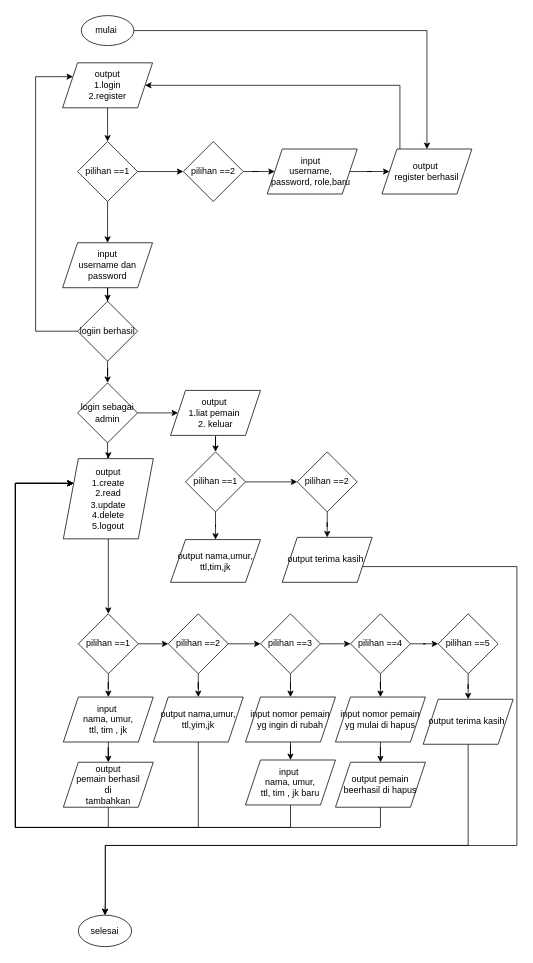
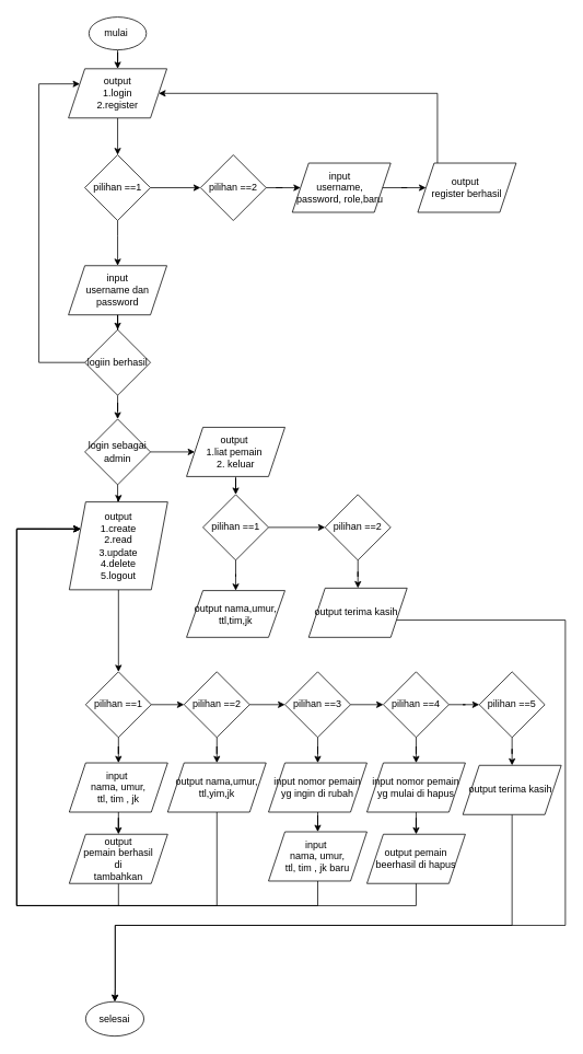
  <mxCell id="0" />
  <mxCell id="1" parent="0" />
- <mxCell id="2" value="" style="edgeStyle=orthogonalEdgeStyle;rounded=0;orthogonalLoop=1;jettySize=auto;html=1;" parent="1" source="3" target="37" edge="1"><mxGeometry relative="1" as="geometry" /></mxCell>
+ <mxCell id="2" value="" style="edgeStyle=orthogonalEdgeStyle;rounded=0;orthogonalLoop=1;jettySize=auto;html=1;" parent="1" source="3" target="17" edge="1"><mxGeometry relative="1" as="geometry" /></mxCell>
  <mxCell id="3" value="mulai&amp;nbsp;" style="ellipse;whiteSpace=wrap;html=1;" parent="1" vertex="1"><mxGeometry x="108" y="20" width="70" height="40" as="geometry" /></mxCell>
  <mxCell id="4" value="" style="edgeStyle=orthogonalEdgeStyle;rounded=0;orthogonalLoop=1;jettySize=auto;html=1;" parent="1" source="6" target="8" edge="1"><mxGeometry relative="1" as="geometry" /></mxCell>
  <mxCell id="5" value="" style="edgeStyle=orthogonalEdgeStyle;rounded=0;orthogonalLoop=1;jettySize=auto;html=1;" parent="1" source="6" target="10" edge="1"><mxGeometry relative="1" as="geometry"><Array as="points"><mxPoint x="143" y="287" /><mxPoint x="143" y="287" /></Array></mxGeometry></mxCell>
  <mxCell id="6" value="pilihan ==1" style="rhombus;whiteSpace=wrap;html=1;" parent="1" vertex="1"><mxGeometry x="103" y="188" width="80" height="80" as="geometry" /></mxCell>
  <mxCell id="7" value="" style="edgeStyle=orthogonalEdgeStyle;rounded=0;orthogonalLoop=1;jettySize=auto;html=1;" parent="1" source="8" target="12" edge="1"><mxGeometry relative="1" as="geometry" /></mxCell>
  <mxCell id="8" value="pilihan ==2" style="rhombus;whiteSpace=wrap;html=1;" parent="1" vertex="1"><mxGeometry x="244" y="188" width="80" height="80" as="geometry" /></mxCell>
  <mxCell id="9" value="" style="edgeStyle=orthogonalEdgeStyle;rounded=0;orthogonalLoop=1;jettySize=auto;html=1;" parent="1" source="10" target="15" edge="1"><mxGeometry relative="1" as="geometry" /></mxCell>
  <mxCell id="10" value="input&lt;div&gt;&amp;nbsp;username dan&amp;nbsp;&lt;/div&gt;&lt;div&gt;password&lt;/div&gt;" style="shape=parallelogram;perimeter=parallelogramPerimeter;whiteSpace=wrap;html=1;fixedSize=1;" parent="1" vertex="1"><mxGeometry x="83" y="323" width="120" height="60" as="geometry" /></mxCell>
  <mxCell id="11" value="" style="edgeStyle=orthogonalEdgeStyle;rounded=0;orthogonalLoop=1;jettySize=auto;html=1;" parent="1" source="12" target="37" edge="1"><mxGeometry relative="1" as="geometry" /></mxCell>
  <mxCell id="12" value="input&amp;nbsp;&lt;div&gt;username,&amp;nbsp; password, role,baru&amp;nbsp;&lt;/div&gt;" style="shape=parallelogram;perimeter=parallelogramPerimeter;whiteSpace=wrap;html=1;fixedSize=1;" parent="1" vertex="1"><mxGeometry x="356" y="198" width="120" height="60" as="geometry" /></mxCell>
  <mxCell id="13" style="edgeStyle=orthogonalEdgeStyle;rounded=0;orthogonalLoop=1;jettySize=auto;html=1;entryX=0;entryY=0.25;entryDx=0;entryDy=0;" edge="1" parent="1" source="15" target="17"><mxGeometry relative="1" as="geometry"><Array as="points"><mxPoint x="47" y="441" /><mxPoint x="47" y="102" /></Array></mxGeometry></mxCell>
  <mxCell id="14" value="" style="edgeStyle=orthogonalEdgeStyle;rounded=0;orthogonalLoop=1;jettySize=auto;html=1;" edge="1" parent="1" source="15" target="64"><mxGeometry relative="1" as="geometry" /></mxCell>
  <mxCell id="15" value="logiin berhasil" style="rhombus;whiteSpace=wrap;html=1;" parent="1" vertex="1"><mxGeometry x="103" y="401" width="80" height="80" as="geometry" /></mxCell>
  <mxCell id="16" value="" style="edgeStyle=orthogonalEdgeStyle;rounded=0;orthogonalLoop=1;jettySize=auto;html=1;" edge="1" parent="1" source="17" target="6"><mxGeometry relative="1" as="geometry" /></mxCell>
  <mxCell id="17" value="output&lt;div&gt;1.login&lt;/div&gt;&lt;div&gt;2.register&lt;/div&gt;" style="shape=parallelogram;perimeter=parallelogramPerimeter;whiteSpace=wrap;html=1;fixedSize=1;" parent="1" vertex="1"><mxGeometry x="83" y="83" width="120" height="60" as="geometry" /></mxCell>
  <mxCell id="18" value="" style="edgeStyle=orthogonalEdgeStyle;rounded=0;orthogonalLoop=1;jettySize=auto;html=1;" parent="1" source="19" target="22" edge="1"><mxGeometry relative="1" as="geometry" /></mxCell>
  <mxCell id="19" value="output&lt;div&gt;1.create&lt;/div&gt;&lt;div&gt;2.read&lt;/div&gt;&lt;div&gt;3.update&lt;/div&gt;&lt;div&gt;4.delete&lt;/div&gt;&lt;div&gt;5.logout&lt;/div&gt;" style="shape=parallelogram;perimeter=parallelogramPerimeter;whiteSpace=wrap;html=1;fixedSize=1;" parent="1" vertex="1"><mxGeometry x="84" y="611" width="120" height="107" as="geometry" /></mxCell>
  <mxCell id="20" value="" style="edgeStyle=orthogonalEdgeStyle;rounded=0;orthogonalLoop=1;jettySize=auto;html=1;" parent="1" source="22" target="25" edge="1"><mxGeometry relative="1" as="geometry" /></mxCell>
  <mxCell id="21" value="" style="edgeStyle=orthogonalEdgeStyle;rounded=0;orthogonalLoop=1;jettySize=auto;html=1;" parent="1" source="22" target="35" edge="1"><mxGeometry relative="1" as="geometry" /></mxCell>
  <mxCell id="22" value="pilihan ==1" style="rhombus;whiteSpace=wrap;html=1;" parent="1" vertex="1"><mxGeometry x="104" y="818" width="80" height="80" as="geometry" /></mxCell>
  <mxCell id="23" value="" style="edgeStyle=orthogonalEdgeStyle;rounded=0;orthogonalLoop=1;jettySize=auto;html=1;" parent="1" source="25" target="28" edge="1"><mxGeometry relative="1" as="geometry" /></mxCell>
  <mxCell id="24" value="" style="edgeStyle=orthogonalEdgeStyle;rounded=0;orthogonalLoop=1;jettySize=auto;html=1;" parent="1" source="25" target="46" edge="1"><mxGeometry relative="1" as="geometry" /></mxCell>
  <mxCell id="25" value="pilihan ==2" style="rhombus;whiteSpace=wrap;html=1;" parent="1" vertex="1"><mxGeometry x="224" y="818" width="80" height="80" as="geometry" /></mxCell>
  <mxCell id="26" value="" style="edgeStyle=orthogonalEdgeStyle;rounded=0;orthogonalLoop=1;jettySize=auto;html=1;" parent="1" source="28" target="31" edge="1"><mxGeometry relative="1" as="geometry" /></mxCell>
  <mxCell id="27" value="" style="edgeStyle=orthogonalEdgeStyle;rounded=0;orthogonalLoop=1;jettySize=auto;html=1;" parent="1" source="28" target="48" edge="1"><mxGeometry relative="1" as="geometry" /></mxCell>
  <mxCell id="28" value="pilihan ==3" style="rhombus;whiteSpace=wrap;html=1;" parent="1" vertex="1"><mxGeometry x="347" y="818" width="80" height="80" as="geometry" /></mxCell>
  <mxCell id="29" value="" style="edgeStyle=orthogonalEdgeStyle;rounded=0;orthogonalLoop=1;jettySize=auto;html=1;" parent="1" source="31" target="33" edge="1"><mxGeometry relative="1" as="geometry" /></mxCell>
  <mxCell id="30" value="" style="edgeStyle=orthogonalEdgeStyle;rounded=0;orthogonalLoop=1;jettySize=auto;html=1;" parent="1" source="31" target="52" edge="1"><mxGeometry relative="1" as="geometry" /></mxCell>
  <mxCell id="31" value="pilihan ==4" style="rhombus;whiteSpace=wrap;html=1;" parent="1" vertex="1"><mxGeometry x="467" y="818" width="80" height="80" as="geometry" /></mxCell>
  <mxCell id="32" value="" style="edgeStyle=orthogonalEdgeStyle;rounded=0;orthogonalLoop=1;jettySize=auto;html=1;" parent="1" source="33" target="58" edge="1"><mxGeometry relative="1" as="geometry" /></mxCell>
  <mxCell id="33" value="pilihan ==5" style="rhombus;whiteSpace=wrap;html=1;" parent="1" vertex="1"><mxGeometry x="584" y="818" width="80" height="80" as="geometry" /></mxCell>
  <mxCell id="34" value="" style="edgeStyle=orthogonalEdgeStyle;rounded=0;orthogonalLoop=1;jettySize=auto;html=1;" edge="1" parent="1" source="35" target="39"><mxGeometry relative="1" as="geometry" /></mxCell>
  <mxCell id="35" value="input&amp;nbsp;&lt;div&gt;nama, umur,&lt;/div&gt;&lt;div&gt;ttl, tim , jk&lt;/div&gt;" style="shape=parallelogram;perimeter=parallelogramPerimeter;whiteSpace=wrap;html=1;fixedSize=1;" parent="1" vertex="1"><mxGeometry x="84" y="929" width="120" height="60" as="geometry" /></mxCell>
  <mxCell id="36" style="edgeStyle=orthogonalEdgeStyle;rounded=0;orthogonalLoop=1;jettySize=auto;html=1;entryX=1;entryY=0.5;entryDx=0;entryDy=0;" parent="1" source="37" target="17" edge="1"><mxGeometry relative="1" as="geometry"><mxPoint x="503" y="59" as="targetPoint" /><Array as="points"><mxPoint x="533" y="113" /></Array></mxGeometry></mxCell>
  <mxCell id="37" value="output&amp;nbsp;&lt;div&gt;register berhasil&lt;/div&gt;" style="shape=parallelogram;perimeter=parallelogramPerimeter;whiteSpace=wrap;html=1;fixedSize=1;" parent="1" vertex="1"><mxGeometry x="509" y="198" width="120" height="60" as="geometry" /></mxCell>
  <mxCell id="38" style="edgeStyle=orthogonalEdgeStyle;rounded=0;orthogonalLoop=1;jettySize=auto;html=1;entryX=0;entryY=0.25;entryDx=0;entryDy=0;" edge="1" parent="1" source="39" target="19"><mxGeometry relative="1" as="geometry"><Array as="points"><mxPoint x="144" y="1103" /><mxPoint x="20" y="1103" /><mxPoint x="20" y="644" /></Array></mxGeometry></mxCell>
  <mxCell id="39" value="output&lt;div&gt;pemain berhasil&lt;/div&gt;&lt;div&gt;&amp;nbsp;di&amp;nbsp;&lt;/div&gt;&lt;div&gt;tambahkan&lt;/div&gt;" style="shape=parallelogram;perimeter=parallelogramPerimeter;whiteSpace=wrap;html=1;fixedSize=1;" parent="1" vertex="1"><mxGeometry x="84" y="1016" width="120" height="60" as="geometry" /></mxCell>
  <mxCell id="40" value="" style="edgeStyle=orthogonalEdgeStyle;rounded=0;orthogonalLoop=1;jettySize=auto;html=1;" parent="1" source="41" target="44" edge="1"><mxGeometry relative="1" as="geometry" /></mxCell>
  <mxCell id="41" value="output&amp;nbsp;&lt;div&gt;1.liat pemain&amp;nbsp;&lt;/div&gt;&lt;div&gt;2. keluar&lt;/div&gt;" style="shape=parallelogram;perimeter=parallelogramPerimeter;whiteSpace=wrap;html=1;fixedSize=1;" parent="1" vertex="1"><mxGeometry x="227" y="520" width="120" height="60" as="geometry" /></mxCell>
  <mxCell id="42" value="" style="edgeStyle=orthogonalEdgeStyle;rounded=0;orthogonalLoop=1;jettySize=auto;html=1;" parent="1" source="44" target="54" edge="1"><mxGeometry relative="1" as="geometry" /></mxCell>
  <mxCell id="43" value="" style="edgeStyle=orthogonalEdgeStyle;rounded=0;orthogonalLoop=1;jettySize=auto;html=1;" parent="1" source="44" target="56" edge="1"><mxGeometry relative="1" as="geometry" /></mxCell>
  <mxCell id="44" value="pilihan ==1" style="rhombus;whiteSpace=wrap;html=1;" parent="1" vertex="1"><mxGeometry x="247" y="602" width="80" height="80" as="geometry" /></mxCell>
  <mxCell id="45" style="edgeStyle=orthogonalEdgeStyle;rounded=0;orthogonalLoop=1;jettySize=auto;html=1;entryX=0;entryY=0.25;entryDx=0;entryDy=0;" edge="1" parent="1" source="46" target="19"><mxGeometry relative="1" as="geometry"><Array as="points"><mxPoint x="264" y="1103" /><mxPoint x="20" y="1103" /><mxPoint x="20" y="644" /></Array></mxGeometry></mxCell>
  <mxCell id="46" value="output nama,umur,&lt;div&gt;ttl,yim,jk&lt;/div&gt;" style="shape=parallelogram;perimeter=parallelogramPerimeter;whiteSpace=wrap;html=1;fixedSize=1;" parent="1" vertex="1"><mxGeometry x="204" y="929" width="120" height="60" as="geometry" /></mxCell>
  <mxCell id="47" value="" style="edgeStyle=orthogonalEdgeStyle;rounded=0;orthogonalLoop=1;jettySize=auto;html=1;" edge="1" parent="1" source="48" target="50"><mxGeometry relative="1" as="geometry" /></mxCell>
  <mxCell id="48" value="input nomor pemain yg ingin di rubah" style="shape=parallelogram;perimeter=parallelogramPerimeter;whiteSpace=wrap;html=1;fixedSize=1;" parent="1" vertex="1"><mxGeometry x="327" y="929" width="120" height="60" as="geometry" /></mxCell>
  <mxCell id="49" style="edgeStyle=orthogonalEdgeStyle;rounded=0;orthogonalLoop=1;jettySize=auto;html=1;entryX=0;entryY=0.25;entryDx=0;entryDy=0;" edge="1" parent="1" source="50" target="19"><mxGeometry relative="1" as="geometry"><Array as="points"><mxPoint x="387" y="1103" /><mxPoint x="20" y="1103" /><mxPoint x="20" y="644" /></Array></mxGeometry></mxCell>
  <mxCell id="50" value="input&amp;nbsp;&lt;div&gt;nama, umur,&lt;/div&gt;&lt;div&gt;ttl, tim , jk baru&lt;/div&gt;" style="shape=parallelogram;perimeter=parallelogramPerimeter;whiteSpace=wrap;html=1;fixedSize=1;" parent="1" vertex="1"><mxGeometry x="327" y="1013" width="120" height="60" as="geometry" /></mxCell>
  <mxCell id="51" value="" style="edgeStyle=orthogonalEdgeStyle;rounded=0;orthogonalLoop=1;jettySize=auto;html=1;" parent="1" source="52" target="53" edge="1"><mxGeometry relative="1" as="geometry" /></mxCell>
  <mxCell id="52" value="input nomor pemain yg mulai di hapus" style="shape=parallelogram;perimeter=parallelogramPerimeter;whiteSpace=wrap;html=1;fixedSize=1;" parent="1" vertex="1"><mxGeometry x="447" y="929" width="120" height="60" as="geometry" /></mxCell>
  <mxCell id="53" value="output pemain beerhasil di hapus" style="shape=parallelogram;perimeter=parallelogramPerimeter;whiteSpace=wrap;html=1;fixedSize=1;" parent="1" vertex="1"><mxGeometry x="447" y="1016" width="120" height="60" as="geometry" /></mxCell>
  <mxCell id="54" value="output nama,umur,&lt;div&gt;ttl,tim,jk&lt;/div&gt;" style="shape=parallelogram;perimeter=parallelogramPerimeter;whiteSpace=wrap;html=1;fixedSize=1;" parent="1" vertex="1"><mxGeometry x="227" y="719" width="120" height="57" as="geometry" /></mxCell>
  <mxCell id="55" value="" style="edgeStyle=orthogonalEdgeStyle;rounded=0;orthogonalLoop=1;jettySize=auto;html=1;" parent="1" source="56" target="60" edge="1"><mxGeometry relative="1" as="geometry" /></mxCell>
  <mxCell id="56" value="pilihan ==2" style="rhombus;whiteSpace=wrap;html=1;" parent="1" vertex="1"><mxGeometry x="396" y="602" width="80" height="80" as="geometry" /></mxCell>
  <mxCell id="57" style="edgeStyle=orthogonalEdgeStyle;rounded=0;orthogonalLoop=1;jettySize=auto;html=1;entryX=0.5;entryY=0;entryDx=0;entryDy=0;" parent="1" source="58" target="61" edge="1"><mxGeometry relative="1" as="geometry"><Array as="points"><mxPoint x="624" y="1127" /><mxPoint x="140" y="1127" /><mxPoint x="140" y="1205" /></Array></mxGeometry></mxCell>
  <mxCell id="58" value="output terima kasih&amp;nbsp;" style="shape=parallelogram;perimeter=parallelogramPerimeter;whiteSpace=wrap;html=1;fixedSize=1;" parent="1" vertex="1"><mxGeometry x="564" y="932" width="120" height="60" as="geometry" /></mxCell>
  <mxCell id="59" style="edgeStyle=orthogonalEdgeStyle;rounded=0;orthogonalLoop=1;jettySize=auto;html=1;entryX=0.5;entryY=0;entryDx=0;entryDy=0;" parent="1" source="60" target="61" edge="1"><mxGeometry relative="1" as="geometry"><Array as="points"><mxPoint x="689" y="755" /><mxPoint x="689" y="1127" /><mxPoint x="140" y="1127" /><mxPoint x="140" y="1205" /></Array></mxGeometry></mxCell>
  <mxCell id="60" value="output terima kasih&amp;nbsp;" style="shape=parallelogram;perimeter=parallelogramPerimeter;whiteSpace=wrap;html=1;fixedSize=1;" parent="1" vertex="1"><mxGeometry x="376" y="716" width="120" height="60" as="geometry" /></mxCell>
  <mxCell id="61" value="selesai" style="ellipse;whiteSpace=wrap;html=1;" parent="1" vertex="1"><mxGeometry x="104" y="1220" width="71" height="42" as="geometry" /></mxCell>
  <mxCell id="62" value="" style="edgeStyle=orthogonalEdgeStyle;rounded=0;orthogonalLoop=1;jettySize=auto;html=1;" edge="1" parent="1" source="64" target="19"><mxGeometry relative="1" as="geometry" /></mxCell>
  <mxCell id="63" value="" style="edgeStyle=orthogonalEdgeStyle;rounded=0;orthogonalLoop=1;jettySize=auto;html=1;" edge="1" parent="1" source="64" target="41"><mxGeometry relative="1" as="geometry" /></mxCell>
  <mxCell id="64" value="login sebagai admin" style="rhombus;whiteSpace=wrap;html=1;" vertex="1" parent="1"><mxGeometry x="103" y="510" width="80" height="80" as="geometry" /></mxCell>
  <mxCell id="65" style="edgeStyle=orthogonalEdgeStyle;rounded=0;orthogonalLoop=1;jettySize=auto;html=1;entryX=0;entryY=0.25;entryDx=0;entryDy=0;" edge="1" parent="1" source="53" target="19"><mxGeometry relative="1" as="geometry"><Array as="points"><mxPoint x="507" y="1103" /><mxPoint x="20" y="1103" /><mxPoint x="20" y="644" /></Array></mxGeometry></mxCell>
